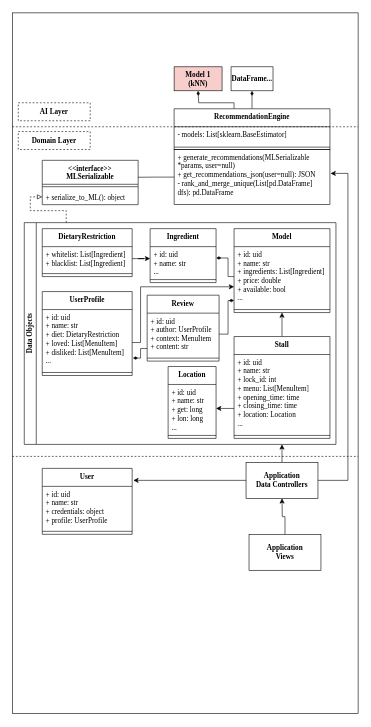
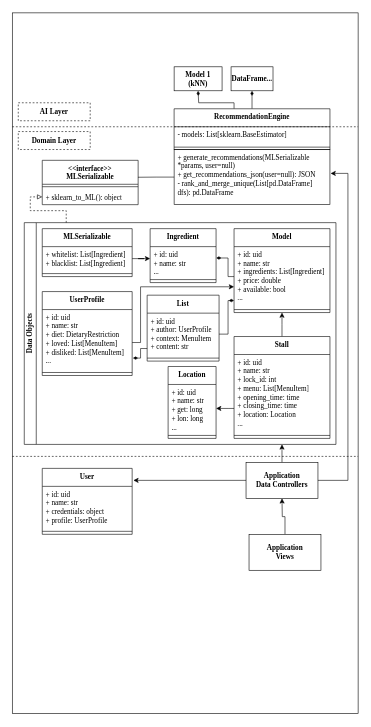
  <mxCell id="0" />
  <mxCell id="1" parent="0" />
  <mxCell id="2" value="" style="rounded=0;whiteSpace=wrap;html=1;fillColor=none;movable=1;resizable=1;rotatable=1;deletable=1;editable=1;locked=0;connectable=1;perimeterSpacing=0;" parent="1" vertex="1"><mxGeometry x="20" width="577" height="1169" as="geometry" y="20" /></mxCell>
  <mxCell id="3" value="&lt;font face=&quot;Times New Roman&quot;&gt;&amp;lt;&amp;lt;interface&amp;gt;&amp;gt;&lt;br&gt;MLSerializable&lt;/font&gt;" style="swimlane;fontStyle=1;align=center;verticalAlign=top;childLayout=stackLayout;horizontal=1;startSize=40;horizontalStack=0;resizeParent=1;resizeParentMax=0;resizeLast=0;collapsible=1;marginBottom=0;whiteSpace=wrap;html=1;" parent="1" vertex="1"><mxGeometry x="70" y="266" width="160" height="74" as="geometry" /></mxCell>
  <mxCell id="4" value="" style="line;strokeWidth=1;fillColor=none;align=left;verticalAlign=middle;spacingTop=-1;spacingLeft=3;spacingRight=3;rotatable=0;labelPosition=right;points=[];portConstraint=eastwest;strokeColor=inherit;" parent="3" vertex="1"><mxGeometry y="40" width="160" height="8" as="geometry" /></mxCell>
- <mxCell id="5" value="+ serialize_to_ML(): object" style="text;strokeColor=none;fillColor=none;align=left;verticalAlign=top;spacingLeft=4;spacingRight=4;overflow=hidden;rotatable=0;points=[[0,0.5],[1,0.5]];portConstraint=eastwest;whiteSpace=wrap;html=1;fontFamily=Times New Roman;" parent="3" vertex="1"><mxGeometry y="48" width="160" height="26" as="geometry" /></mxCell>
+ <mxCell id="5" value="+ sklearn_to_ML(): object" style="text;strokeColor=none;fillColor=none;align=left;verticalAlign=top;spacingLeft=4;spacingRight=4;overflow=hidden;rotatable=0;points=[[0,0.5],[1,0.5]];portConstraint=eastwest;whiteSpace=wrap;html=1;fontFamily=Times New Roman;" parent="3" vertex="1"><mxGeometry y="48" width="160" height="26" as="geometry" /></mxCell>
  <mxCell id="6" style="edgeStyle=orthogonalEdgeStyle;rounded=0;orthogonalLoop=1;jettySize=auto;html=1;endArrow=diamondThin;endFill=1;" parent="1" source="8" edge="1"><mxGeometry relative="1" as="geometry"><mxPoint x="330" y="150" as="targetPoint" /><Array as="points"><mxPoint x="390" y="170" /><mxPoint x="331" y="170" /><mxPoint x="331" y="150" /></Array></mxGeometry></mxCell>
  <mxCell id="7" style="edgeStyle=orthogonalEdgeStyle;rounded=0;orthogonalLoop=1;jettySize=auto;html=1;endArrow=diamondThin;endFill=1;" parent="1" source="8" edge="1"><mxGeometry relative="1" as="geometry"><mxPoint x="420" y="150" as="targetPoint" /></mxGeometry></mxCell>
  <mxCell id="8" value="&lt;font face=&quot;Times New Roman&quot;&gt;RecommendationEngine&lt;/font&gt;" style="swimlane;fontStyle=1;align=center;verticalAlign=top;childLayout=stackLayout;horizontal=1;startSize=30;horizontalStack=0;resizeParent=1;resizeParentMax=0;resizeLast=0;collapsible=1;marginBottom=0;whiteSpace=wrap;html=1;" parent="1" vertex="1"><mxGeometry x="290" y="180" width="260" height="68" as="geometry" /></mxCell>
  <mxCell id="9" value="- models: List[sklearn.BaseEstimator]" style="text;strokeColor=none;fillColor=none;align=left;verticalAlign=top;spacingLeft=4;spacingRight=4;overflow=hidden;rotatable=0;points=[[0,0.5],[1,0.5]];portConstraint=eastwest;whiteSpace=wrap;html=1;fontFamily=Times New Roman;" parent="8" vertex="1"><mxGeometry y="30" width="260" height="30" as="geometry" /></mxCell>
  <mxCell id="10" value="" style="line;strokeWidth=1;fillColor=none;align=left;verticalAlign=middle;spacingTop=-1;spacingLeft=3;spacingRight=3;rotatable=0;labelPosition=right;points=[];portConstraint=eastwest;strokeColor=inherit;" parent="8" vertex="1"><mxGeometry y="60" width="260" height="8" as="geometry" /></mxCell>
  <mxCell id="11" value="" style="endArrow=none;dashed=1;html=1;rounded=0;fontFamily=Helvetica;fontSize=12;fontColor=default;fontStyle=1;" parent="1" edge="1"><mxGeometry width="50" height="50" relative="1" as="geometry"><mxPoint x="20" y="210" as="sourcePoint" /><mxPoint x="597" y="210" as="targetPoint" /></mxGeometry></mxCell>
  <mxCell id="12" style="edgeStyle=orthogonalEdgeStyle;rounded=0;orthogonalLoop=1;jettySize=auto;html=1;entryX=0;entryY=0.5;entryDx=0;entryDy=0;endArrow=block;endFill=0;dashed=1;" parent="1" target="5" edge="1"><mxGeometry relative="1" as="geometry"><mxPoint x="110" y="370" as="sourcePoint" /><Array as="points"><mxPoint x="110" y="350" /><mxPoint x="50" y="350" /><mxPoint x="50" y="327" /></Array></mxGeometry></mxCell>
  <mxCell id="13" value="Data Objects" style="swimlane;horizontal=0;whiteSpace=wrap;html=1;startSize=20;fontFamily=Times New Roman;" parent="1" vertex="1"><mxGeometry x="40" y="370" width="520" height="370" as="geometry" /></mxCell>
  <mxCell id="14" value="&lt;font face=&quot;Times New Roman&quot;&gt;Location&lt;/font&gt;" style="swimlane;fontStyle=1;align=center;verticalAlign=top;childLayout=stackLayout;horizontal=1;startSize=30;horizontalStack=0;resizeParent=1;resizeParentMax=0;resizeLast=0;collapsible=1;marginBottom=0;whiteSpace=wrap;html=1;" parent="13" vertex="1"><mxGeometry x="240" y="240" width="80" height="120" as="geometry" /></mxCell>
  <mxCell id="15" value="&lt;div&gt;+ id: uid&lt;/div&gt;+ name: str&lt;div&gt;+ get: long&lt;/div&gt;&lt;div&gt;+ lon: long&lt;/div&gt;&lt;div&gt;...&lt;/div&gt;" style="text;strokeColor=none;fillColor=none;align=left;verticalAlign=top;spacingLeft=4;spacingRight=4;overflow=hidden;rotatable=0;points=[[0,0.5],[1,0.5]];portConstraint=eastwest;whiteSpace=wrap;html=1;fontFamily=Times New Roman;" parent="14" vertex="1"><mxGeometry y="30" width="80" height="80" as="geometry" /></mxCell>
  <mxCell id="16" value="" style="line;strokeWidth=1;fillColor=none;align=left;verticalAlign=middle;spacingTop=-1;spacingLeft=3;spacingRight=3;rotatable=0;labelPosition=right;points=[];portConstraint=eastwest;strokeColor=inherit;" parent="14" vertex="1"><mxGeometry y="110" width="80" height="10" as="geometry" /></mxCell>
  <mxCell id="17" style="edgeStyle=orthogonalEdgeStyle;rounded=0;orthogonalLoop=1;jettySize=auto;html=1;entryX=0.998;entryY=0.382;entryDx=0;entryDy=0;entryPerimeter=0;endArrow=none;endFill=0;" parent="1" source="21" target="3" edge="1"><mxGeometry relative="1" as="geometry" /></mxCell>
- <mxCell id="18" value="&lt;font face=&quot;Times New Roman&quot;&gt;DietaryRestriction&lt;/font&gt;" style="swimlane;fontStyle=1;align=center;verticalAlign=top;childLayout=stackLayout;horizontal=1;startSize=30;horizontalStack=0;resizeParent=1;resizeParentMax=0;resizeLast=0;collapsible=1;marginBottom=0;whiteSpace=wrap;html=1;" parent="1" vertex="1"><mxGeometry x="70" y="380" width="150" height="80" as="geometry" /></mxCell>
+ <mxCell id="18" value="&lt;font face=&quot;Times New Roman&quot;&gt;MLSerializable&lt;/font&gt;" style="swimlane;fontStyle=1;align=center;verticalAlign=top;childLayout=stackLayout;horizontal=1;startSize=30;horizontalStack=0;resizeParent=1;resizeParentMax=0;resizeLast=0;collapsible=1;marginBottom=0;whiteSpace=wrap;html=1;" parent="1" vertex="1"><mxGeometry x="70" y="380" width="150" height="80" as="geometry" /></mxCell>
  <mxCell id="19" value="+ whitelist: List[Ingredient]&lt;div&gt;+ blacklist: List[Ingredient]&lt;/div&gt;" style="text;strokeColor=none;fillColor=none;align=left;verticalAlign=top;spacingLeft=4;spacingRight=4;overflow=hidden;rotatable=0;points=[[0,0.5],[1,0.5]];portConstraint=eastwest;whiteSpace=wrap;html=1;fontFamily=Times New Roman;" parent="18" vertex="1"><mxGeometry y="30" width="150" height="40" as="geometry" /></mxCell>
  <mxCell id="20" value="" style="line;strokeWidth=1;fillColor=none;align=left;verticalAlign=middle;spacingTop=-1;spacingLeft=3;spacingRight=3;rotatable=0;labelPosition=right;points=[];portConstraint=eastwest;strokeColor=inherit;" parent="18" vertex="1"><mxGeometry y="70" width="150" height="10" as="geometry" /></mxCell>
  <mxCell id="21" value="+ generate_recommendations(MLSerializable *params, user=null)&lt;div&gt;+ get_recommendations_json(user=null): JSON&lt;/div&gt;&lt;div&gt;- rank_and_merge_unique(List[pd.DataFrame] dfs): pd.DataFrame&lt;/div&gt;" style="text;strokeColor=default;fillColor=none;align=left;verticalAlign=top;spacingLeft=4;spacingRight=4;overflow=hidden;rotatable=0;points=[[0,0.5],[1,0.5]];portConstraint=eastwest;whiteSpace=wrap;html=1;fontFamily=Times New Roman;" parent="1" vertex="1"><mxGeometry x="290" y="248" width="260" height="92" as="geometry" /></mxCell>
  <mxCell id="22" value="&lt;font face=&quot;Times New Roman&quot;&gt;Ingredient&lt;/font&gt;" style="swimlane;fontStyle=1;align=center;verticalAlign=top;childLayout=stackLayout;horizontal=1;startSize=30;horizontalStack=0;resizeParent=1;resizeParentMax=0;resizeLast=0;collapsible=1;marginBottom=0;whiteSpace=wrap;html=1;" parent="1" vertex="1"><mxGeometry x="250" y="380" width="110" height="90" as="geometry" /></mxCell>
  <mxCell id="23" value="&lt;div&gt;+ id: uid&lt;/div&gt;+ name: str&lt;div&gt;...&lt;/div&gt;" style="text;strokeColor=none;fillColor=none;align=left;verticalAlign=top;spacingLeft=4;spacingRight=4;overflow=hidden;rotatable=0;points=[[0,0.5],[1,0.5]];portConstraint=eastwest;whiteSpace=wrap;html=1;fontFamily=Times New Roman;" parent="22" vertex="1"><mxGeometry y="30" width="110" height="50" as="geometry" /></mxCell>
  <mxCell id="24" value="" style="line;strokeWidth=1;fillColor=none;align=left;verticalAlign=middle;spacingTop=-1;spacingLeft=3;spacingRight=3;rotatable=0;labelPosition=right;points=[];portConstraint=eastwest;strokeColor=inherit;" parent="22" vertex="1"><mxGeometry y="80" width="110" height="10" as="geometry" /></mxCell>
  <mxCell id="25" style="edgeStyle=orthogonalEdgeStyle;rounded=0;orthogonalLoop=1;jettySize=auto;html=1;entryX=0;entryY=0.4;entryDx=0;entryDy=0;entryPerimeter=0;" parent="1" source="19" target="23" edge="1"><mxGeometry relative="1" as="geometry" /></mxCell>
  <mxCell id="26" value="&lt;font face=&quot;Times New Roman&quot;&gt;Model&lt;/font&gt;" style="swimlane;fontStyle=1;align=center;verticalAlign=top;childLayout=stackLayout;horizontal=1;startSize=30;horizontalStack=0;resizeParent=1;resizeParentMax=0;resizeLast=0;collapsible=1;marginBottom=0;whiteSpace=wrap;html=1;" parent="1" vertex="1"><mxGeometry x="390" y="380" width="160" height="140" as="geometry" /></mxCell>
  <mxCell id="27" value="&lt;div&gt;+ id: uid&lt;/div&gt;&lt;div&gt;+ name: str&lt;/div&gt;+ ingredients: List[Ingredient]&lt;div&gt;+ price: double&lt;/div&gt;&lt;div&gt;+ available: bool&lt;/div&gt;&lt;div&gt;...&lt;/div&gt;" style="text;strokeColor=none;fillColor=none;align=left;verticalAlign=top;spacingLeft=4;spacingRight=4;overflow=hidden;rotatable=0;points=[[0,0.5],[1,0.5]];portConstraint=eastwest;whiteSpace=wrap;html=1;fontFamily=Times New Roman;" parent="26" vertex="1"><mxGeometry y="30" width="160" height="100" as="geometry" /></mxCell>
  <mxCell id="28" value="" style="line;strokeWidth=1;fillColor=none;align=left;verticalAlign=middle;spacingTop=-1;spacingLeft=3;spacingRight=3;rotatable=0;labelPosition=right;points=[];portConstraint=eastwest;strokeColor=inherit;" parent="26" vertex="1"><mxGeometry y="130" width="160" height="10" as="geometry" /></mxCell>
  <mxCell id="29" style="edgeStyle=orthogonalEdgeStyle;rounded=0;orthogonalLoop=1;jettySize=auto;html=1;entryX=1.002;entryY=0.379;entryDx=0;entryDy=0;entryPerimeter=0;endArrow=diamondThin;endFill=1;" parent="1" source="27" target="23" edge="1"><mxGeometry relative="1" as="geometry"><Array as="points"><mxPoint x="380" y="460" /><mxPoint x="380" y="429" /></Array></mxGeometry></mxCell>
  <mxCell id="30" style="edgeStyle=orthogonalEdgeStyle;rounded=0;orthogonalLoop=1;jettySize=auto;html=1;endArrow=classic;endFill=1;" parent="1" source="31" edge="1"><mxGeometry relative="1" as="geometry"><mxPoint x="470" y="520" as="targetPoint" /></mxGeometry></mxCell>
  <mxCell id="31" value="&lt;font face=&quot;Times New Roman&quot;&gt;Stall&lt;/font&gt;" style="swimlane;fontStyle=1;align=center;verticalAlign=top;childLayout=stackLayout;horizontal=1;startSize=30;horizontalStack=0;resizeParent=1;resizeParentMax=0;resizeLast=0;collapsible=1;marginBottom=0;whiteSpace=wrap;html=1;" parent="1" vertex="1"><mxGeometry x="390" y="560" width="160" height="170" as="geometry" /></mxCell>
  <mxCell id="32" value="&lt;div&gt;+ id: uid&lt;/div&gt;+ name: str&lt;div&gt;+ lock_id: int&lt;/div&gt;&lt;div&gt;+ menu: List[MenuItem]&lt;/div&gt;&lt;div&gt;+ opening_time: time&lt;/div&gt;&lt;div&gt;+ closing_time: time&lt;/div&gt;&lt;div&gt;+ location: Location&lt;/div&gt;&lt;div&gt;...&lt;/div&gt;" style="text;strokeColor=none;fillColor=none;align=left;verticalAlign=top;spacingLeft=4;spacingRight=4;overflow=hidden;rotatable=0;points=[[0,0.5],[1,0.5]];portConstraint=eastwest;whiteSpace=wrap;html=1;fontFamily=Times New Roman;" parent="31" vertex="1"><mxGeometry y="30" width="160" height="130" as="geometry" /></mxCell>
  <mxCell id="33" value="" style="line;strokeWidth=1;fillColor=none;align=left;verticalAlign=middle;spacingTop=-1;spacingLeft=3;spacingRight=3;rotatable=0;labelPosition=right;points=[];portConstraint=eastwest;strokeColor=inherit;" parent="31" vertex="1"><mxGeometry y="160" width="160" height="10" as="geometry" /></mxCell>
  <mxCell id="34" style="edgeStyle=orthogonalEdgeStyle;rounded=0;orthogonalLoop=1;jettySize=auto;html=1;entryX=1;entryY=0.5;entryDx=0;entryDy=0;" parent="1" source="32" target="15" edge="1"><mxGeometry relative="1" as="geometry"><Array as="points"><mxPoint x="380" y="680" /><mxPoint x="380" y="680" /></Array></mxGeometry></mxCell>
  <mxCell id="35" value="&lt;font face=&quot;Times New Roman&quot;&gt;UserProfile&lt;/font&gt;" style="swimlane;fontStyle=1;align=center;verticalAlign=top;childLayout=stackLayout;horizontal=1;startSize=30;horizontalStack=0;resizeParent=1;resizeParentMax=0;resizeLast=0;collapsible=1;marginBottom=0;whiteSpace=wrap;html=1;" parent="1" vertex="1"><mxGeometry x="70" y="485" width="150" height="140" as="geometry" /></mxCell>
  <mxCell id="36" value="&lt;div&gt;+ id: uid&lt;/div&gt;+ name: str&lt;div&gt;+ diet: DietaryRestriction&lt;/div&gt;&lt;div&gt;+ loved: List[MenuItem]&lt;/div&gt;&lt;div&gt;+ disliked: List[MenuItem]&lt;/div&gt;&lt;div&gt;...&lt;/div&gt;" style="text;strokeColor=none;fillColor=none;align=left;verticalAlign=top;spacingLeft=4;spacingRight=4;overflow=hidden;rotatable=0;points=[[0,0.5],[1,0.5]];portConstraint=eastwest;whiteSpace=wrap;html=1;fontFamily=Times New Roman;" parent="35" vertex="1"><mxGeometry y="30" width="150" height="100" as="geometry" /></mxCell>
  <mxCell id="37" value="" style="line;strokeWidth=1;fillColor=none;align=left;verticalAlign=middle;spacingTop=-1;spacingLeft=3;spacingRight=3;rotatable=0;labelPosition=right;points=[];portConstraint=eastwest;strokeColor=inherit;" parent="35" vertex="1"><mxGeometry y="130" width="150" height="10" as="geometry" /></mxCell>
  <mxCell id="38" style="edgeStyle=orthogonalEdgeStyle;rounded=0;orthogonalLoop=1;jettySize=auto;html=1;" parent="1" source="36" edge="1"><mxGeometry relative="1" as="geometry"><mxPoint x="390" y="477" as="targetPoint" /><Array as="points"><mxPoint x="234" y="570" /><mxPoint x="234" y="477" /><mxPoint x="380" y="477" /></Array></mxGeometry></mxCell>
- <mxCell id="39" value="&lt;font face=&quot;Times New Roman&quot;&gt;Review&lt;/font&gt;" style="swimlane;fontStyle=1;align=center;verticalAlign=top;childLayout=stackLayout;horizontal=1;startSize=30;horizontalStack=0;resizeParent=1;resizeParentMax=0;resizeLast=0;collapsible=1;marginBottom=0;whiteSpace=wrap;html=1;" parent="1" vertex="1"><mxGeometry x="245" y="491" width="120" height="110" as="geometry" /></mxCell>
+ <mxCell id="39" value="&lt;font face=&quot;Times New Roman&quot;&gt;List&lt;/font&gt;" style="swimlane;fontStyle=1;align=center;verticalAlign=top;childLayout=stackLayout;horizontal=1;startSize=30;horizontalStack=0;resizeParent=1;resizeParentMax=0;resizeLast=0;collapsible=1;marginBottom=0;whiteSpace=wrap;html=1;" parent="1" vertex="1"><mxGeometry x="245" y="491" width="120" height="110" as="geometry" /></mxCell>
  <mxCell id="40" value="&lt;div&gt;+ id: uid&lt;/div&gt;+ author: UserProfile&lt;div&gt;+ context: MenuItem&lt;/div&gt;&lt;div&gt;+ content: str&lt;/div&gt;" style="text;strokeColor=none;fillColor=none;align=left;verticalAlign=top;spacingLeft=4;spacingRight=4;overflow=hidden;rotatable=0;points=[[0,0.5],[1,0.5]];portConstraint=eastwest;whiteSpace=wrap;html=1;fontFamily=Times New Roman;" parent="39" vertex="1"><mxGeometry y="30" width="120" height="70" as="geometry" /></mxCell>
  <mxCell id="41" value="" style="line;strokeWidth=1;fillColor=none;align=left;verticalAlign=middle;spacingTop=-1;spacingLeft=3;spacingRight=3;rotatable=0;labelPosition=right;points=[];portConstraint=eastwest;strokeColor=inherit;" parent="39" vertex="1"><mxGeometry y="100" width="120" height="10" as="geometry" /></mxCell>
  <mxCell id="42" style="edgeStyle=orthogonalEdgeStyle;rounded=0;orthogonalLoop=1;jettySize=auto;html=1;entryX=1.008;entryY=0.81;entryDx=0;entryDy=0;entryPerimeter=0;endArrow=diamondThin;endFill=1;" parent="1" source="40" target="36" edge="1"><mxGeometry relative="1" as="geometry"><Array as="points"><mxPoint x="234" y="580" /><mxPoint x="234" y="596" /></Array></mxGeometry></mxCell>
  <mxCell id="43" style="edgeStyle=orthogonalEdgeStyle;rounded=0;orthogonalLoop=1;jettySize=auto;html=1;entryX=0;entryY=0.9;entryDx=0;entryDy=0;entryPerimeter=0;endArrow=diamondThin;endFill=1;" parent="1" source="40" target="27" edge="1"><mxGeometry relative="1" as="geometry"><Array as="points"><mxPoint x="380" y="556" /><mxPoint x="380" y="500" /></Array></mxGeometry></mxCell>
  <mxCell id="44" value="&lt;font face=&quot;Times New Roman&quot;&gt;User&lt;/font&gt;" style="swimlane;fontStyle=1;align=center;verticalAlign=top;childLayout=stackLayout;horizontal=1;startSize=30;horizontalStack=0;resizeParent=1;resizeParentMax=0;resizeLast=0;collapsible=1;marginBottom=0;whiteSpace=wrap;html=1;" parent="1" vertex="1"><mxGeometry x="70" y="780" width="150" height="110" as="geometry" /></mxCell>
  <mxCell id="45" value="&lt;div&gt;+ id: uid&lt;/div&gt;+ name: str&lt;div&gt;+ credentials: object&lt;/div&gt;&lt;div&gt;+ profile: UserProfile&lt;/div&gt;" style="text;strokeColor=none;fillColor=none;align=left;verticalAlign=top;spacingLeft=4;spacingRight=4;overflow=hidden;rotatable=0;points=[[0,0.5],[1,0.5]];portConstraint=eastwest;whiteSpace=wrap;html=1;fontFamily=Times New Roman;" parent="44" vertex="1"><mxGeometry y="30" width="150" height="70" as="geometry" /></mxCell>
  <mxCell id="46" value="" style="line;strokeWidth=1;fillColor=none;align=left;verticalAlign=middle;spacingTop=-1;spacingLeft=3;spacingRight=3;rotatable=0;labelPosition=right;points=[];portConstraint=eastwest;strokeColor=inherit;" parent="44" vertex="1"><mxGeometry y="100" width="150" height="10" as="geometry" /></mxCell>
  <mxCell id="47" style="edgeStyle=orthogonalEdgeStyle;rounded=0;orthogonalLoop=1;jettySize=auto;html=1;" parent="1" source="48" edge="1"><mxGeometry relative="1" as="geometry"><mxPoint x="470" y="740" as="targetPoint" /></mxGeometry></mxCell>
  <mxCell id="48" value="Application&lt;div&gt;Data Controllers&lt;/div&gt;" style="rounded=0;whiteSpace=wrap;html=1;fontFamily=Times New Roman;fontStyle=1" parent="1" vertex="1"><mxGeometry x="410" y="770" width="120" height="60" as="geometry" /></mxCell>
  <mxCell id="49" style="edgeStyle=orthogonalEdgeStyle;rounded=0;orthogonalLoop=1;jettySize=auto;html=1;entryX=1.004;entryY=0.433;entryDx=0;entryDy=0;entryPerimeter=0;" parent="1" source="48" target="21" edge="1"><mxGeometry relative="1" as="geometry"><Array as="points"><mxPoint x="580" y="800" /><mxPoint x="580" y="288" /></Array></mxGeometry></mxCell>
  <mxCell id="50" style="edgeStyle=orthogonalEdgeStyle;rounded=0;orthogonalLoop=1;jettySize=auto;html=1;" parent="1" source="48" edge="1"><mxGeometry relative="1" as="geometry"><mxPoint x="222" y="800" as="targetPoint" /><Array as="points"><mxPoint x="222" y="800" /></Array></mxGeometry></mxCell>
  <mxCell id="51" style="edgeStyle=orthogonalEdgeStyle;rounded=0;orthogonalLoop=1;jettySize=auto;html=1;" parent="1" source="52" edge="1"><mxGeometry relative="1" as="geometry"><mxPoint x="470" y="830" as="targetPoint" /></mxGeometry></mxCell>
  <mxCell id="52" value="Application&lt;div&gt;Views&lt;/div&gt;" style="rounded=0;whiteSpace=wrap;html=1;fontFamily=Times New Roman;fontStyle=1" parent="1" vertex="1"><mxGeometry x="415" y="890" width="120" height="60" as="geometry" /></mxCell>
  <mxCell id="53" value="" style="endArrow=none;dashed=1;html=1;rounded=0;fontFamily=Helvetica;fontSize=12;fontColor=default;fontStyle=1;" parent="1" edge="1"><mxGeometry width="50" height="50" relative="1" as="geometry"><mxPoint x="20" y="760" as="sourcePoint" /><mxPoint x="597" y="760" as="targetPoint" /></mxGeometry></mxCell>
  <mxCell id="54" value="Domain Layer" style="rounded=0;whiteSpace=wrap;html=1;fontFamily=Times New Roman;fontStyle=1;dashed=1;" parent="1" vertex="1"><mxGeometry x="30" y="218" width="120" height="30" as="geometry" /></mxCell>
  <mxCell id="55" value="AI Layer" style="rounded=0;whiteSpace=wrap;html=1;fontFamily=Times New Roman;fontStyle=1;dashed=1;" parent="1" vertex="1"><mxGeometry x="30" y="170" width="120" height="30" as="geometry" /></mxCell>
- <mxCell id="56" value="Model 1&lt;div&gt;(kNN)&lt;/div&gt;" style="rounded=0;whiteSpace=wrap;html=1;fontFamily=Times New Roman;fontStyle=1;fillColor=#f8cecc;" parent="1" vertex="1"><mxGeometry x="290" y="110" width="80" height="40" as="geometry" /></mxCell>
+ <mxCell id="56" value="Model 1&lt;div&gt;(kNN)&lt;/div&gt;" style="rounded=0;whiteSpace=wrap;html=1;fontFamily=Times New Roman;fontStyle=1" parent="1" vertex="1"><mxGeometry x="290" y="110" width="80" height="40" as="geometry" /></mxCell>
  <mxCell id="57" value="DataFrame..." style="rounded=0;whiteSpace=wrap;html=1;fontFamily=Times New Roman;fontStyle=1" parent="1" vertex="1"><mxGeometry x="385" y="110" width="70" height="40" as="geometry" /></mxCell>
